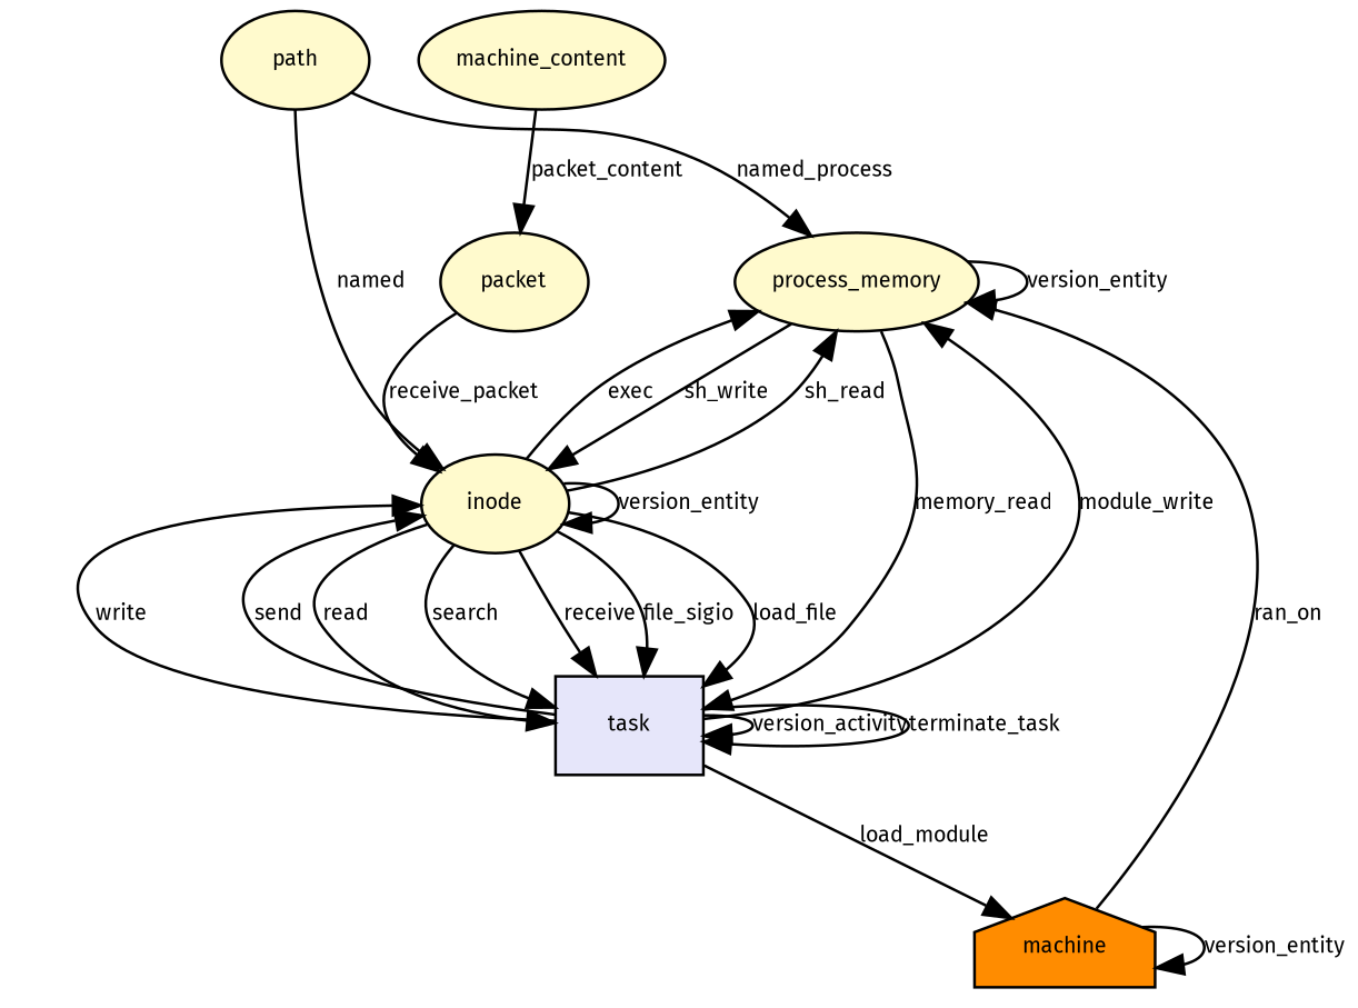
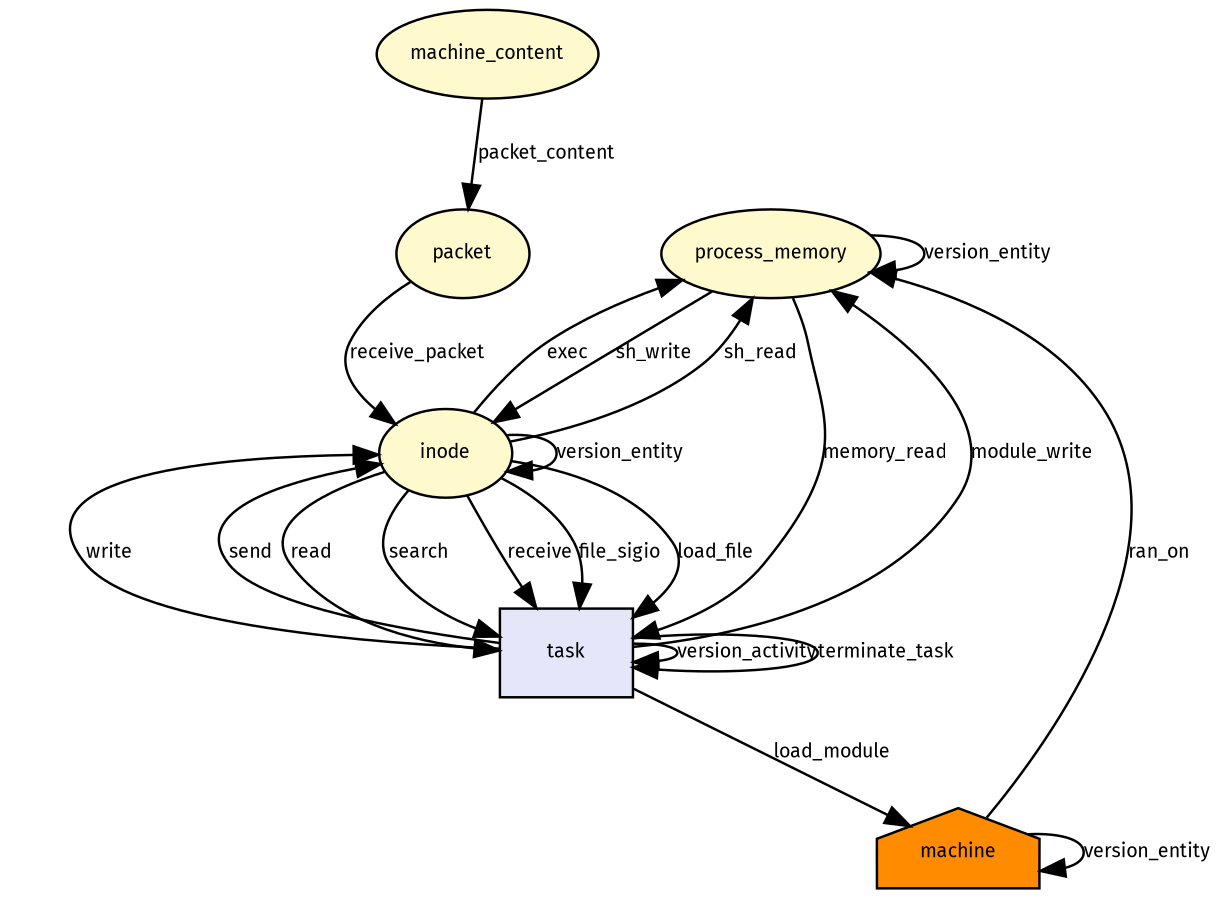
  digraph {
    fontname="Fira Sans"
    node [fillcolor="#fffacd" fontname="Fira Sans" fontsize=8 shape=ellipse style=filled]
    edge [fontname="Fira Sans" fontsize=8]
-   n1 [label=path]
    n2 [label=process_memory]
    n3 [label=inode]
    n4 [fillcolor="#e6e6fa" label=task shape=rectangle]
    n5 [fillcolor="#ff8c00" label=machine shape=house]
    n6 [label=machine_content]
    n7 [label=packet]
-   n1 -> n2 [label=named_process]
-   n1 -> n3 [label=named]
    n2 -> n2 [label=version_entity]
    n2 -> n3 [label=sh_write]
    n2 -> n4 [label=memory_read]
    n3 -> n2 [label=sh_read]
    n3 -> n2 [label=exec]
    n3 -> n3 [label=version_entity]
    n3 -> n4 [label=read]
    n3 -> n4 [label=search]
    n3 -> n4 [label=receive]
    n3 -> n4 [label=file_sigio]
    n3 -> n4 [label=load_file]
    n4 -> n2 [label=module_write]
    n4 -> n3 [label=write]
    n4 -> n3 [label=send]
    n4 -> n4 [label=version_activity]
    n4 -> n4 [label=terminate_task]
    n4 -> n5 [label=load_module]
    n5 -> n2 [label=ran_on]
    n5 -> n5 [label=version_entity]
    n6 -> n7 [label=packet_content]
    n7 -> n3 [label=receive_packet]
  }
